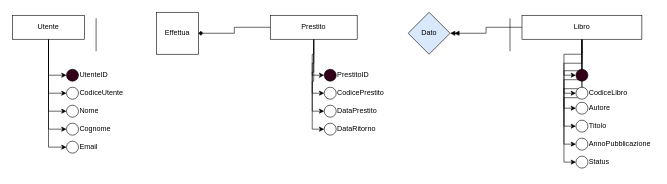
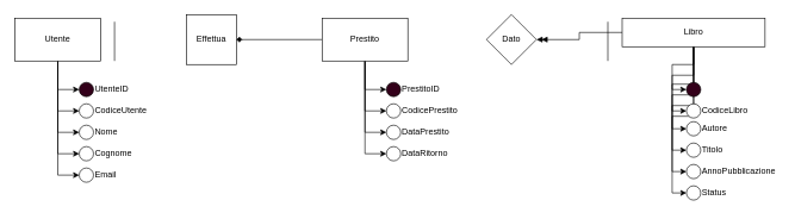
  <mxCell id="0" />
  <mxCell id="1" parent="0" />
  <mxCell id="2" style="edgeStyle=orthogonalEdgeStyle;rounded=0;orthogonalLoop=1;jettySize=auto;html=1;entryX=0;entryY=0.5;entryDx=0;entryDy=0;" edge="1" parent="1" source="7" target="8"><mxGeometry relative="1" as="geometry" /></mxCell>
  <mxCell id="3" style="edgeStyle=orthogonalEdgeStyle;rounded=0;orthogonalLoop=1;jettySize=auto;html=1;entryX=0;entryY=0.5;entryDx=0;entryDy=0;" edge="1" parent="1" source="7" target="10"><mxGeometry relative="1" as="geometry" /></mxCell>
  <mxCell id="4" style="edgeStyle=orthogonalEdgeStyle;rounded=0;orthogonalLoop=1;jettySize=auto;html=1;entryX=0;entryY=0.5;entryDx=0;entryDy=0;" edge="1" parent="1" source="7" target="13"><mxGeometry relative="1" as="geometry" /></mxCell>
  <mxCell id="5" style="edgeStyle=orthogonalEdgeStyle;rounded=0;orthogonalLoop=1;jettySize=auto;html=1;entryX=0;entryY=0.5;entryDx=0;entryDy=0;" edge="1" parent="1" source="7" target="14"><mxGeometry relative="1" as="geometry" /></mxCell>
  <mxCell id="6" style="edgeStyle=orthogonalEdgeStyle;rounded=0;orthogonalLoop=1;jettySize=auto;html=1;entryX=0;entryY=0.5;entryDx=0;entryDy=0;" edge="1" parent="1" source="7" target="17"><mxGeometry relative="1" as="geometry" /></mxCell>
- <mxCell id="7" value="Utente" style="rounded=0;whiteSpace=wrap;html=1;" vertex="1" parent="1"><mxGeometry x="20" y="25" width="120" height="40" as="geometry" /></mxCell>
+ <mxCell id="7" value="Utente" style="rounded=0;whiteSpace=wrap;html=1;" vertex="1" parent="1"><mxGeometry x="20" y="25" width="120" height="60" as="geometry" /></mxCell>
  <mxCell id="8" value="" style="ellipse;whiteSpace=wrap;html=1;aspect=fixed;fillColor=#33001A;" vertex="1" parent="1"><mxGeometry x="110" y="115" width="20" height="20" as="geometry" /></mxCell>
  <mxCell id="9" value="Effettua" style="whiteSpace=wrap;html=1;rounded=0;" vertex="1" parent="1"><mxGeometry x="260" y="20" width="70" height="70" as="geometry" /></mxCell>
  <mxCell id="10" value="" style="ellipse;whiteSpace=wrap;html=1;aspect=fixed;" vertex="1" parent="1"><mxGeometry x="110" y="175" width="20" height="20" as="geometry" /></mxCell>
  <mxCell id="11" value="UtenteID" style="text;html=1;align=left;verticalAlign=middle;whiteSpace=wrap;rounded=0;" vertex="1" parent="1"><mxGeometry x="130" y="110" width="60" height="30" as="geometry" /></mxCell>
  <mxCell id="12" value="Nome" style="text;html=1;align=left;verticalAlign=middle;whiteSpace=wrap;rounded=0;" vertex="1" parent="1"><mxGeometry x="130" y="170" width="60" height="30" as="geometry" /></mxCell>
  <mxCell id="13" value="" style="ellipse;whiteSpace=wrap;html=1;aspect=fixed;fillColor=#FFFFFF;" vertex="1" parent="1"><mxGeometry x="110" y="205" width="20" height="20" as="geometry" /></mxCell>
  <mxCell id="14" value="" style="ellipse;whiteSpace=wrap;html=1;aspect=fixed;" vertex="1" parent="1"><mxGeometry x="110" y="235" width="20" height="20" as="geometry" /></mxCell>
  <mxCell id="15" value="Cognome" style="text;html=1;align=left;verticalAlign=middle;whiteSpace=wrap;rounded=0;" vertex="1" parent="1"><mxGeometry x="130" y="200" width="60" height="30" as="geometry" /></mxCell>
  <mxCell id="16" value="Email" style="text;html=1;align=left;verticalAlign=middle;whiteSpace=wrap;rounded=0;" vertex="1" parent="1"><mxGeometry x="130" y="230" width="60" height="30" as="geometry" /></mxCell>
  <mxCell id="17" value="" style="ellipse;whiteSpace=wrap;html=1;aspect=fixed;" vertex="1" parent="1"><mxGeometry x="110" y="145" width="20" height="20" as="geometry" /></mxCell>
  <mxCell id="18" value="CodiceUtente" style="text;html=1;align=left;verticalAlign=middle;whiteSpace=wrap;rounded=0;" vertex="1" parent="1"><mxGeometry x="130" y="140" width="90" height="30" as="geometry" /></mxCell>
  <mxCell id="19" style="edgeStyle=orthogonalEdgeStyle;rounded=0;orthogonalLoop=1;jettySize=auto;html=1;entryX=0;entryY=0.5;entryDx=0;entryDy=0;" edge="1" parent="1" source="24" target="25"><mxGeometry relative="1" as="geometry" /></mxCell>
  <mxCell id="20" style="edgeStyle=orthogonalEdgeStyle;rounded=0;orthogonalLoop=1;jettySize=auto;html=1;entryX=0;entryY=0.5;entryDx=0;entryDy=0;" edge="1" parent="1" source="24" target="26"><mxGeometry relative="1" as="geometry" /></mxCell>
  <mxCell id="21" style="edgeStyle=orthogonalEdgeStyle;rounded=0;orthogonalLoop=1;jettySize=auto;html=1;entryX=0;entryY=0.5;entryDx=0;entryDy=0;" edge="1" parent="1" source="24" target="29"><mxGeometry relative="1" as="geometry" /></mxCell>
  <mxCell id="22" style="edgeStyle=orthogonalEdgeStyle;rounded=0;orthogonalLoop=1;jettySize=auto;html=1;entryX=0;entryY=0.5;entryDx=0;entryDy=0;" edge="1" parent="1" source="24" target="31"><mxGeometry relative="1" as="geometry" /></mxCell>
  <mxCell id="23" style="edgeStyle=orthogonalEdgeStyle;rounded=0;orthogonalLoop=1;jettySize=auto;html=1;entryX=1;entryY=0.5;entryDx=0;entryDy=0;endArrow=diamond;" edge="1" parent="1" source="24" target="9"><mxGeometry relative="1" as="geometry" /></mxCell>
- <mxCell id="24" value="Prestito" style="rounded=0;whiteSpace=wrap;html=1;" vertex="1" parent="1"><mxGeometry x="450" y="25" width="145" height="40" as="geometry" /></mxCell>
+ <mxCell id="24" value="Prestito" style="rounded=0;whiteSpace=wrap;html=1;" vertex="1" parent="1"><mxGeometry x="450" y="25" width="120" height="60" as="geometry" /></mxCell>
  <mxCell id="25" value="" style="ellipse;whiteSpace=wrap;html=1;aspect=fixed;fillColor=#33001A;" vertex="1" parent="1"><mxGeometry x="540" y="115" width="20" height="20" as="geometry" /></mxCell>
  <mxCell id="26" value="" style="ellipse;whiteSpace=wrap;html=1;aspect=fixed;" vertex="1" parent="1"><mxGeometry x="540" y="175" width="20" height="20" as="geometry" /></mxCell>
  <mxCell id="27" value="PrestitoID" style="text;html=1;align=left;verticalAlign=middle;whiteSpace=wrap;rounded=0;" vertex="1" parent="1"><mxGeometry x="560" y="110" width="60" height="30" as="geometry" /></mxCell>
  <mxCell id="28" value="DataPrestito" style="text;html=1;align=left;verticalAlign=middle;whiteSpace=wrap;rounded=0;" vertex="1" parent="1"><mxGeometry x="560" y="170" width="60" height="30" as="geometry" /></mxCell>
  <mxCell id="29" value="" style="ellipse;whiteSpace=wrap;html=1;aspect=fixed;fillColor=#FFFFFF;" vertex="1" parent="1"><mxGeometry x="540" y="205" width="20" height="20" as="geometry" /></mxCell>
  <mxCell id="30" value="DataRitorno" style="text;html=1;align=left;verticalAlign=middle;whiteSpace=wrap;rounded=0;" vertex="1" parent="1"><mxGeometry x="560" y="200" width="60" height="30" as="geometry" /></mxCell>
  <mxCell id="31" value="" style="ellipse;whiteSpace=wrap;html=1;aspect=fixed;" vertex="1" parent="1"><mxGeometry x="540" y="145" width="20" height="20" as="geometry" /></mxCell>
  <mxCell id="32" value="CodicePrestito" style="text;html=1;align=left;verticalAlign=middle;whiteSpace=wrap;rounded=0;" vertex="1" parent="1"><mxGeometry x="560" y="140" width="106" height="30" as="geometry" /></mxCell>
  <mxCell id="33" value="" style="endArrow=none;html=1;rounded=0;" edge="1" parent="1"><mxGeometry width="50" height="50" relative="1" as="geometry"><mxPoint x="159.41" y="85" as="sourcePoint" /><mxPoint x="159.41" y="30" as="targetPoint" /></mxGeometry></mxCell>
  <mxCell id="34" style="edgeStyle=orthogonalEdgeStyle;rounded=0;orthogonalLoop=1;jettySize=auto;html=1;entryX=0;entryY=0.5;entryDx=0;entryDy=0;" edge="1" parent="1" source="41" target="42"><mxGeometry relative="1" as="geometry" /></mxCell>
  <mxCell id="35" style="edgeStyle=orthogonalEdgeStyle;rounded=0;orthogonalLoop=1;jettySize=auto;html=1;entryX=0;entryY=0.5;entryDx=0;entryDy=0;" edge="1" parent="1" source="41" target="43"><mxGeometry relative="1" as="geometry" /></mxCell>
  <mxCell id="36" style="edgeStyle=orthogonalEdgeStyle;rounded=0;orthogonalLoop=1;jettySize=auto;html=1;entryX=0;entryY=0.5;entryDx=0;entryDy=0;" edge="1" parent="1" source="41" target="45"><mxGeometry relative="1" as="geometry" /></mxCell>
  <mxCell id="37" style="edgeStyle=orthogonalEdgeStyle;rounded=0;orthogonalLoop=1;jettySize=auto;html=1;entryX=0;entryY=0.5;entryDx=0;entryDy=0;" edge="1" parent="1" source="41" target="47"><mxGeometry relative="1" as="geometry" /></mxCell>
  <mxCell id="38" style="edgeStyle=orthogonalEdgeStyle;rounded=0;orthogonalLoop=1;jettySize=auto;html=1;entryX=1;entryY=0.5;entryDx=0;entryDy=0;endArrow=doubleBlock;endFill=1;" edge="1" parent="1" source="41" target="49"><mxGeometry relative="1" as="geometry" /></mxCell>
  <mxCell id="39" style="edgeStyle=orthogonalEdgeStyle;rounded=0;orthogonalLoop=1;jettySize=auto;html=1;entryX=0;entryY=0.5;entryDx=0;entryDy=0;" edge="1" parent="1" source="41" target="51"><mxGeometry relative="1" as="geometry" /></mxCell>
  <mxCell id="40" style="edgeStyle=orthogonalEdgeStyle;rounded=0;orthogonalLoop=1;jettySize=auto;html=1;entryX=0;entryY=0.5;entryDx=0;entryDy=0;" edge="1" parent="1" source="41" target="53"><mxGeometry relative="1" as="geometry" /></mxCell>
  <mxCell id="41" value="Libro" style="rounded=0;whiteSpace=wrap;html=1;" vertex="1" parent="1"><mxGeometry x="870" y="25" width="200" height="40" as="geometry" /></mxCell>
  <mxCell id="42" value="" style="ellipse;whiteSpace=wrap;html=1;aspect=fixed;fillColor=#33001A;" vertex="1" parent="1"><mxGeometry x="960" y="115" width="20" height="20" as="geometry" /></mxCell>
  <mxCell id="43" value="" style="ellipse;whiteSpace=wrap;html=1;aspect=fixed;" vertex="1" parent="1"><mxGeometry x="960" y="230" width="20" height="20" as="geometry" /></mxCell>
  <mxCell id="44" value="AnnoPubblicazione" style="text;html=1;align=left;verticalAlign=middle;whiteSpace=wrap;rounded=0;" vertex="1" parent="1"><mxGeometry x="980" y="225" width="110" height="30" as="geometry" /></mxCell>
  <mxCell id="45" value="" style="ellipse;whiteSpace=wrap;html=1;aspect=fixed;fillColor=#FFFFFF;" vertex="1" parent="1"><mxGeometry x="960" y="260" width="20" height="20" as="geometry" /></mxCell>
  <mxCell id="46" value="Status" style="text;html=1;align=left;verticalAlign=middle;whiteSpace=wrap;rounded=0;" vertex="1" parent="1"><mxGeometry x="980" y="255" width="60" height="30" as="geometry" /></mxCell>
  <mxCell id="47" value="" style="ellipse;whiteSpace=wrap;html=1;aspect=fixed;" vertex="1" parent="1"><mxGeometry x="960" y="200" width="20" height="20" as="geometry" /></mxCell>
  <mxCell id="48" value="Titolo" style="text;html=1;align=left;verticalAlign=middle;whiteSpace=wrap;rounded=0;" vertex="1" parent="1"><mxGeometry x="980" y="195" width="106" height="30" as="geometry" /></mxCell>
- <mxCell id="49" value="Dato" style="rhombus;whiteSpace=wrap;html=1;fillColor=#dae8fc;" vertex="1" parent="1"><mxGeometry x="680" y="20" width="70" height="70" as="geometry" /></mxCell>
+ <mxCell id="49" value="Dato" style="rhombus;whiteSpace=wrap;html=1;" vertex="1" parent="1"><mxGeometry x="680" y="20" width="70" height="70" as="geometry" /></mxCell>
  <mxCell id="50" value="" style="endArrow=none;html=1;rounded=0;" edge="1" parent="1"><mxGeometry width="50" height="50" relative="1" as="geometry"><mxPoint x="850" y="85" as="sourcePoint" /><mxPoint x="850" y="30" as="targetPoint" /></mxGeometry></mxCell>
  <mxCell id="51" value="" style="ellipse;whiteSpace=wrap;html=1;aspect=fixed;fillColor=#FFFFFF;" vertex="1" parent="1"><mxGeometry x="960" y="145" width="20" height="20" as="geometry" /></mxCell>
  <mxCell id="52" value="CodiceLibro" style="text;html=1;align=left;verticalAlign=middle;whiteSpace=wrap;rounded=0;" vertex="1" parent="1"><mxGeometry x="980" y="140" width="60" height="30" as="geometry" /></mxCell>
  <mxCell id="53" value="" style="ellipse;whiteSpace=wrap;html=1;aspect=fixed;fillColor=#FFFFFF;" vertex="1" parent="1"><mxGeometry x="960" y="170" width="20" height="20" as="geometry" /></mxCell>
  <mxCell id="54" value="Autore" style="text;html=1;align=left;verticalAlign=middle;whiteSpace=wrap;rounded=0;" vertex="1" parent="1"><mxGeometry x="980" y="165" width="60" height="30" as="geometry" /></mxCell>
